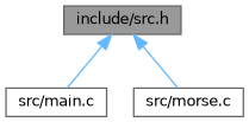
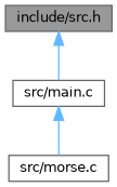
  digraph {
    node [color=grey40 fillcolor=white fontname=Helvetica fontsize=10 shape=box style=filled]
    edge [color=steelblue1 dir=back fontname=Helvetica fontsize=10 labelfontname=Helvetica labelfontsize=10 style=solid]
    n1 [color=gray40 fillcolor=grey60 fontcolor=black height=0.2 label="include/src.h" width=0.4]
    n2 [height=0.2 label="src/main.c" width=0.4]
    n3 [height=0.2 label="src/morse.c" width=0.4]
    n1 -> n2
-   n1 -> n3
+   n2 -> n3
  }
